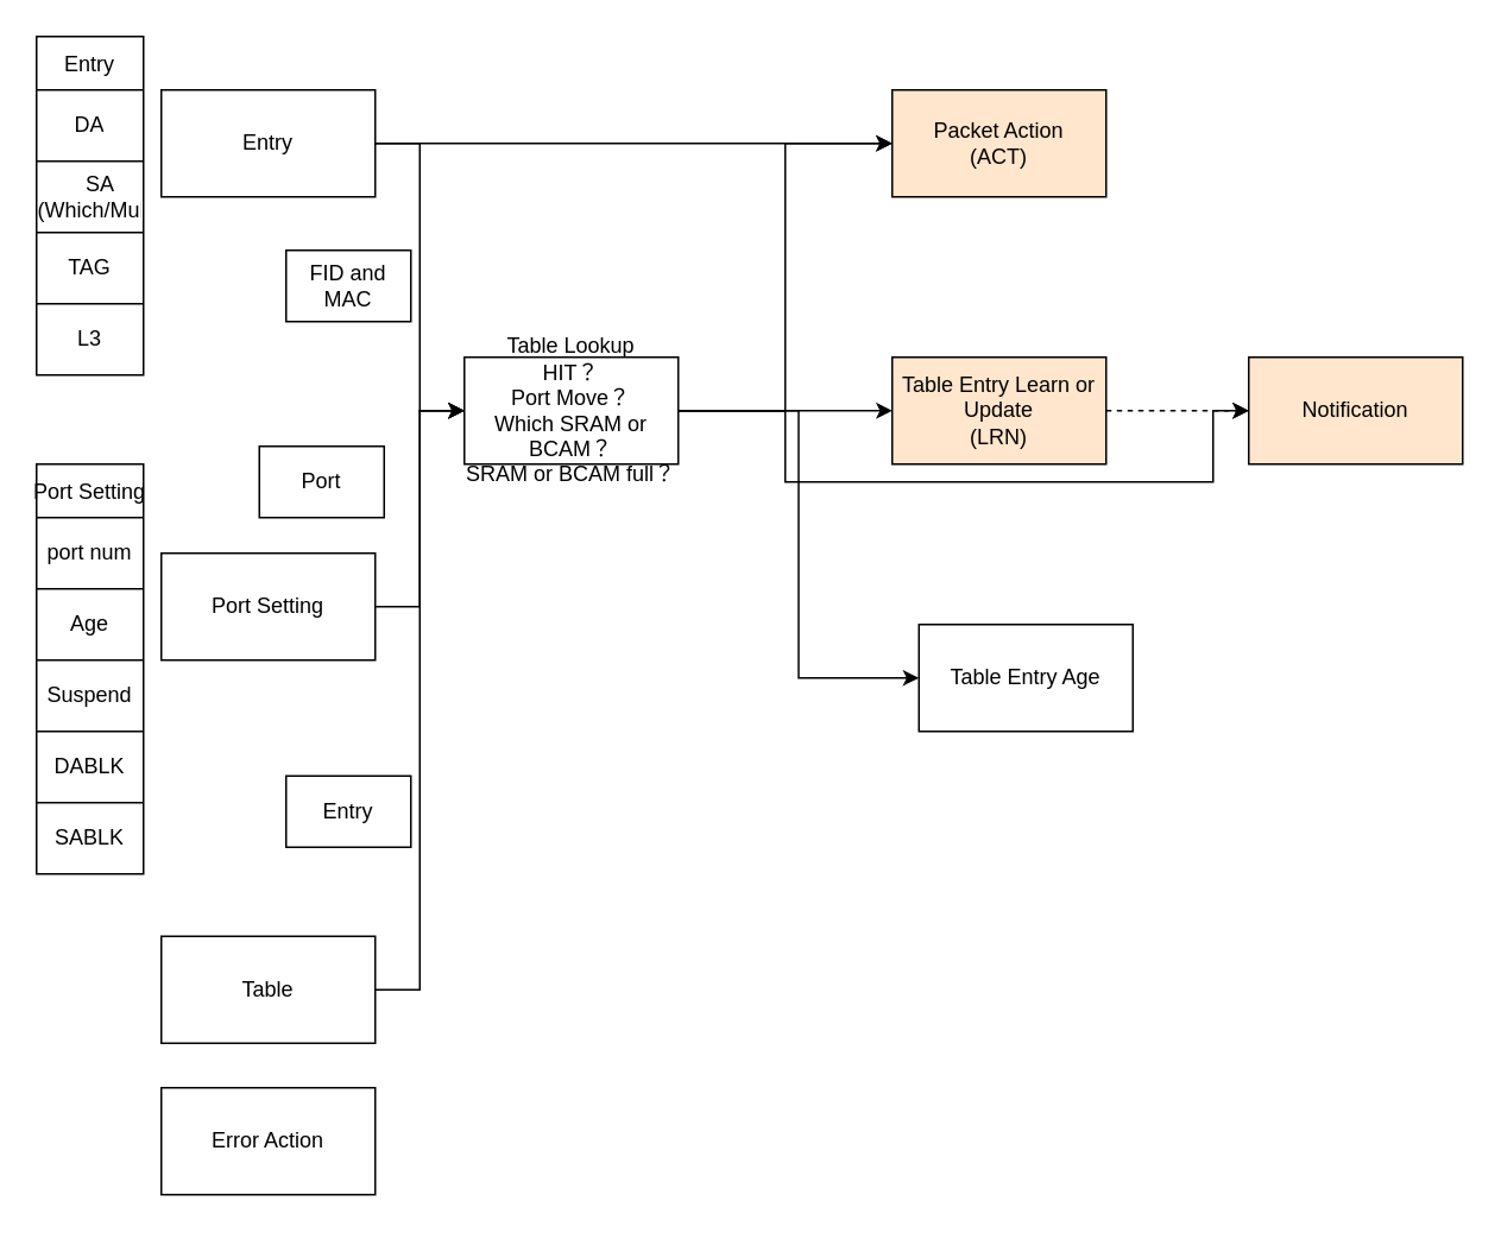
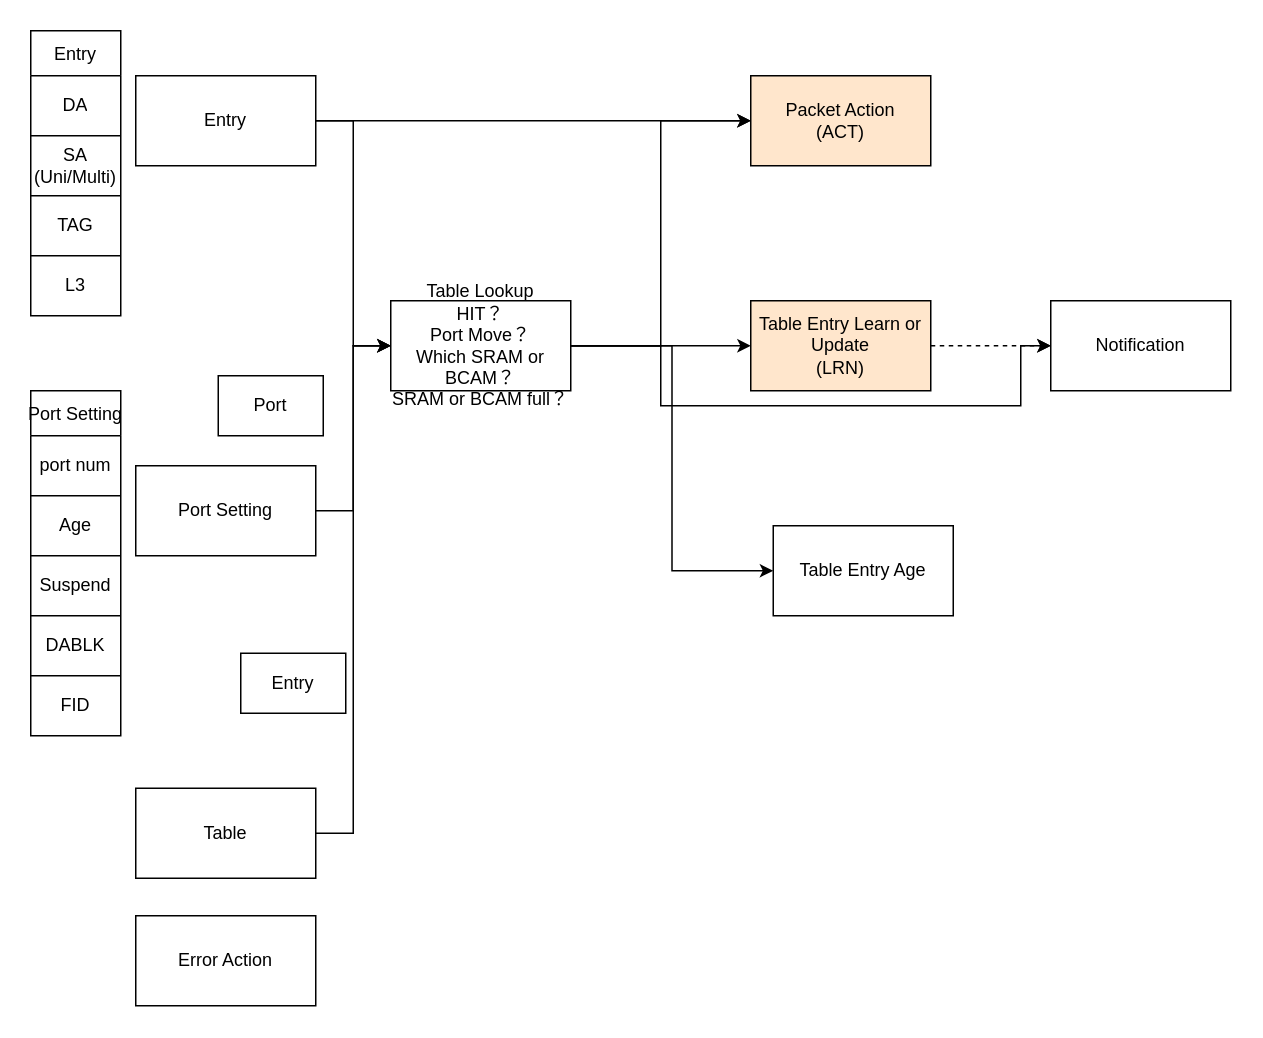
  <mxCell id="0" />
  <mxCell id="1" parent="0" />
  <mxCell id="2" style="edgeStyle=orthogonalEdgeStyle;rounded=0;orthogonalLoop=1;jettySize=auto;html=1;entryX=0;entryY=0.5;entryDx=0;entryDy=0;" edge="1" parent="1" source="4" target="11"><mxGeometry relative="1" as="geometry" /></mxCell>
  <mxCell id="3" style="edgeStyle=orthogonalEdgeStyle;rounded=0;orthogonalLoop=1;jettySize=auto;html=1;entryX=0;entryY=0.5;entryDx=0;entryDy=0;" edge="1" parent="1" source="4" target="12"><mxGeometry relative="1" as="geometry"><mxPoint x="470" y="160" as="targetPoint" /><Array as="points"><mxPoint x="230" y="80" /><mxPoint x="230" y="80" /></Array></mxGeometry></mxCell>
  <mxCell id="4" value="Entry" style="rounded=0;whiteSpace=wrap;html=1;gradientColor=none;" vertex="1" parent="1"><mxGeometry x="90" y="50" width="120" height="60" as="geometry" /></mxCell>
  <mxCell id="5" style="edgeStyle=orthogonalEdgeStyle;rounded=0;orthogonalLoop=1;jettySize=auto;html=1;entryX=0;entryY=0.5;entryDx=0;entryDy=0;" edge="1" parent="1" source="6" target="11"><mxGeometry relative="1" as="geometry" /></mxCell>
  <mxCell id="6" value="Port Setting" style="rounded=0;whiteSpace=wrap;html=1;" vertex="1" parent="1"><mxGeometry x="90" y="310" width="120" height="60" as="geometry" /></mxCell>
  <mxCell id="7" style="edgeStyle=orthogonalEdgeStyle;rounded=0;orthogonalLoop=1;jettySize=auto;html=1;entryX=0;entryY=0.5;entryDx=0;entryDy=0;" edge="1" parent="1" source="11" target="12"><mxGeometry relative="1" as="geometry" /></mxCell>
  <mxCell id="8" style="edgeStyle=orthogonalEdgeStyle;rounded=0;orthogonalLoop=1;jettySize=auto;html=1;entryX=0;entryY=0.5;entryDx=0;entryDy=0;" edge="1" parent="1" source="11" target="14"><mxGeometry relative="1" as="geometry" /></mxCell>
  <mxCell id="9" style="edgeStyle=orthogonalEdgeStyle;rounded=0;orthogonalLoop=1;jettySize=auto;html=1;entryX=0;entryY=0.5;entryDx=0;entryDy=0;" edge="1" parent="1" source="11" target="16"><mxGeometry relative="1" as="geometry"><Array as="points"><mxPoint x="440" y="230" /><mxPoint x="440" y="270" /><mxPoint x="680" y="270" /></Array></mxGeometry></mxCell>
  <mxCell id="10" style="edgeStyle=orthogonalEdgeStyle;rounded=0;orthogonalLoop=1;jettySize=auto;html=1;entryX=0;entryY=0.5;entryDx=0;entryDy=0;" edge="1" parent="1" source="11" target="15"><mxGeometry relative="1" as="geometry" /></mxCell>
  <mxCell id="11" value="Table Lookup&lt;br&gt;HIT？&lt;br&gt;Port Move？&lt;br&gt;Which SRAM or BCAM？&lt;br&gt;SRAM or BCAM full？" style="rounded=0;whiteSpace=wrap;html=1;" vertex="1" parent="1"><mxGeometry x="260" y="200" width="120" height="60" as="geometry" /></mxCell>
  <mxCell id="12" value="Packet Action&lt;br&gt;(ACT)" style="rounded=0;whiteSpace=wrap;html=1;fillColor=#ffe6cc;" vertex="1" parent="1"><mxGeometry x="500" y="50" width="120" height="60" as="geometry" /></mxCell>
  <mxCell id="13" style="edgeStyle=orthogonalEdgeStyle;rounded=0;orthogonalLoop=1;jettySize=auto;html=1;entryX=0;entryY=0.5;entryDx=0;entryDy=0;dashed=1;" edge="1" parent="1" source="14" target="16"><mxGeometry relative="1" as="geometry" /></mxCell>
  <mxCell id="14" value="Table Entry Learn or Update&lt;br&gt;(LRN)" style="rounded=0;whiteSpace=wrap;html=1;fillColor=#ffe6cc;" vertex="1" parent="1"><mxGeometry x="500" y="200" width="120" height="60" as="geometry" /></mxCell>
  <mxCell id="15" value="Table Entry Age" style="rounded=0;whiteSpace=wrap;html=1;" vertex="1" parent="1"><mxGeometry x="515" y="350" width="120" height="60" as="geometry" /></mxCell>
- <mxCell id="16" value="Notification" style="rounded=0;whiteSpace=wrap;html=1;fillColor=#ffe6cc;" vertex="1" parent="1"><mxGeometry x="700" y="200" width="120" height="60" as="geometry" /></mxCell>
+ <mxCell id="16" value="Notification" style="rounded=0;whiteSpace=wrap;html=1;" vertex="1" parent="1"><mxGeometry x="700" y="200" width="120" height="60" as="geometry" /></mxCell>
  <mxCell id="17" value="Entry" style="shape=table;startSize=30;container=1;collapsible=0;childLayout=tableLayout;" vertex="1" parent="1"><mxGeometry x="20" y="20" width="60" height="190" as="geometry" /></mxCell>
  <mxCell id="18" value="" style="shape=tableRow;horizontal=0;startSize=0;swimlaneHead=0;swimlaneBody=0;top=0;left=0;bottom=0;right=0;collapsible=0;dropTarget=0;fillColor=none;points=[[0,0.5],[1,0.5]];portConstraint=eastwest;" vertex="1" parent="17"><mxGeometry y="30" width="60" height="40" as="geometry" /></mxCell>
  <mxCell id="19" value="DA" style="shape=partialRectangle;html=1;whiteSpace=wrap;connectable=0;overflow=hidden;fillColor=none;top=0;left=0;bottom=0;right=0;pointerEvents=1;" vertex="1" parent="18"><mxGeometry width="60" height="40" as="geometry"><mxRectangle width="60" height="40" as="alternateBounds" /></mxGeometry></mxCell>
  <mxCell id="20" value="" style="shape=tableRow;horizontal=0;startSize=0;swimlaneHead=0;swimlaneBody=0;top=0;left=0;bottom=0;right=0;collapsible=0;dropTarget=0;fillColor=none;points=[[0,0.5],[1,0.5]];portConstraint=eastwest;" vertex="1" parent="17"><mxGeometry y="70" width="60" height="40" as="geometry" /></mxCell>
- <mxCell id="21" value="SA&lt;br&gt;(Which/Multi)" style="shape=partialRectangle;html=1;whiteSpace=wrap;connectable=0;overflow=hidden;fillColor=none;top=0;left=0;bottom=0;right=0;pointerEvents=1;" vertex="1" parent="20"><mxGeometry width="60" height="40" as="geometry"><mxRectangle width="60" height="40" as="alternateBounds" /></mxGeometry></mxCell>
+ <mxCell id="21" value="SA&lt;br&gt;(Uni/Multi)" style="shape=partialRectangle;html=1;whiteSpace=wrap;connectable=0;overflow=hidden;fillColor=none;top=0;left=0;bottom=0;right=0;pointerEvents=1;" vertex="1" parent="20"><mxGeometry width="60" height="40" as="geometry"><mxRectangle width="60" height="40" as="alternateBounds" /></mxGeometry></mxCell>
  <mxCell id="22" value="" style="shape=tableRow;horizontal=0;startSize=0;swimlaneHead=0;swimlaneBody=0;top=0;left=0;bottom=0;right=0;collapsible=0;dropTarget=0;fillColor=none;points=[[0,0.5],[1,0.5]];portConstraint=eastwest;" vertex="1" parent="17"><mxGeometry y="110" width="60" height="40" as="geometry" /></mxCell>
  <mxCell id="23" value="TAG" style="shape=partialRectangle;html=1;whiteSpace=wrap;connectable=0;overflow=hidden;fillColor=none;top=0;left=0;bottom=0;right=0;pointerEvents=1;" vertex="1" parent="22"><mxGeometry width="60" height="40" as="geometry"><mxRectangle width="60" height="40" as="alternateBounds" /></mxGeometry></mxCell>
  <mxCell id="24" value="" style="shape=tableRow;horizontal=0;startSize=0;swimlaneHead=0;swimlaneBody=0;top=0;left=0;bottom=0;right=0;collapsible=0;dropTarget=0;fillColor=none;points=[[0,0.5],[1,0.5]];portConstraint=eastwest;" vertex="1" parent="17"><mxGeometry y="150" width="60" height="40" as="geometry" /></mxCell>
  <mxCell id="25" value="L3" style="shape=partialRectangle;html=1;whiteSpace=wrap;connectable=0;overflow=hidden;fillColor=none;top=0;left=0;bottom=0;right=0;pointerEvents=1;" vertex="1" parent="24"><mxGeometry width="60" height="40" as="geometry"><mxRectangle width="60" height="40" as="alternateBounds" /></mxGeometry></mxCell>
  <mxCell id="26" value="Port Setting" style="shape=table;startSize=30;container=1;collapsible=0;childLayout=tableLayout;" vertex="1" parent="1"><mxGeometry x="20" y="260" width="60" height="230" as="geometry" /></mxCell>
  <mxCell id="27" value="" style="shape=tableRow;horizontal=0;startSize=0;swimlaneHead=0;swimlaneBody=0;top=0;left=0;bottom=0;right=0;collapsible=0;dropTarget=0;fillColor=none;points=[[0,0.5],[1,0.5]];portConstraint=eastwest;" vertex="1" parent="26"><mxGeometry y="30" width="60" height="40" as="geometry" /></mxCell>
  <mxCell id="28" value="port num" style="shape=partialRectangle;html=1;whiteSpace=wrap;connectable=0;overflow=hidden;fillColor=none;top=0;left=0;bottom=0;right=0;pointerEvents=1;" vertex="1" parent="27"><mxGeometry width="60" height="40" as="geometry"><mxRectangle width="60" height="40" as="alternateBounds" /></mxGeometry></mxCell>
  <mxCell id="29" value="" style="shape=tableRow;horizontal=0;startSize=0;swimlaneHead=0;swimlaneBody=0;top=0;left=0;bottom=0;right=0;collapsible=0;dropTarget=0;fillColor=none;points=[[0,0.5],[1,0.5]];portConstraint=eastwest;" vertex="1" parent="26"><mxGeometry y="70" width="60" height="40" as="geometry" /></mxCell>
  <mxCell id="30" value="Age" style="shape=partialRectangle;html=1;whiteSpace=wrap;connectable=0;overflow=hidden;fillColor=none;top=0;left=0;bottom=0;right=0;pointerEvents=1;" vertex="1" parent="29"><mxGeometry width="60" height="40" as="geometry"><mxRectangle width="60" height="40" as="alternateBounds" /></mxGeometry></mxCell>
  <mxCell id="31" value="" style="shape=tableRow;horizontal=0;startSize=0;swimlaneHead=0;swimlaneBody=0;top=0;left=0;bottom=0;right=0;collapsible=0;dropTarget=0;fillColor=none;points=[[0,0.5],[1,0.5]];portConstraint=eastwest;" vertex="1" parent="26"><mxGeometry y="110" width="60" height="40" as="geometry" /></mxCell>
  <mxCell id="32" value="Suspend" style="shape=partialRectangle;html=1;whiteSpace=wrap;connectable=0;overflow=hidden;fillColor=none;top=0;left=0;bottom=0;right=0;pointerEvents=1;" vertex="1" parent="31"><mxGeometry width="60" height="40" as="geometry"><mxRectangle width="60" height="40" as="alternateBounds" /></mxGeometry></mxCell>
  <mxCell id="33" value="" style="shape=tableRow;horizontal=0;startSize=0;swimlaneHead=0;swimlaneBody=0;top=0;left=0;bottom=0;right=0;collapsible=0;dropTarget=0;fillColor=none;points=[[0,0.5],[1,0.5]];portConstraint=eastwest;" vertex="1" parent="26"><mxGeometry y="150" width="60" height="40" as="geometry" /></mxCell>
  <mxCell id="34" value="DABLK" style="shape=partialRectangle;html=1;whiteSpace=wrap;connectable=0;overflow=hidden;fillColor=none;top=0;left=0;bottom=0;right=0;pointerEvents=1;" vertex="1" parent="33"><mxGeometry width="60" height="40" as="geometry"><mxRectangle width="60" height="40" as="alternateBounds" /></mxGeometry></mxCell>
  <mxCell id="35" value="" style="shape=tableRow;horizontal=0;startSize=0;swimlaneHead=0;swimlaneBody=0;top=0;left=0;bottom=0;right=0;collapsible=0;dropTarget=0;fillColor=none;points=[[0,0.5],[1,0.5]];portConstraint=eastwest;" vertex="1" parent="26"><mxGeometry y="190" width="60" height="40" as="geometry" /></mxCell>
- <mxCell id="36" value="SABLK" style="shape=partialRectangle;html=1;whiteSpace=wrap;connectable=0;overflow=hidden;fillColor=none;top=0;left=0;bottom=0;right=0;pointerEvents=1;" vertex="1" parent="35"><mxGeometry width="60" height="40" as="geometry"><mxRectangle width="60" height="40" as="alternateBounds" /></mxGeometry></mxCell>
+ <mxCell id="36" value="FID" style="shape=partialRectangle;html=1;whiteSpace=wrap;connectable=0;overflow=hidden;fillColor=none;top=0;left=0;bottom=0;right=0;pointerEvents=1;" vertex="1" parent="35"><mxGeometry width="60" height="40" as="geometry"><mxRectangle width="60" height="40" as="alternateBounds" /></mxGeometry></mxCell>
  <mxCell id="37" value="" style="shape=tableRow;horizontal=0;startSize=0;swimlaneHead=0;swimlaneBody=0;top=0;left=0;bottom=0;right=0;collapsible=0;dropTarget=0;fillColor=none;points=[[0,0.5],[1,0.5]];portConstraint=eastwest;" vertex="1" parent="1"><mxGeometry x="20" y="435" width="60" height="40" as="geometry" /></mxCell>
- <mxCell id="38" value="FID and MAC" style="rounded=0;whiteSpace=wrap;html=1;gradientColor=none;" vertex="1" parent="1"><mxGeometry x="160" y="140" width="70" height="40" as="geometry" /></mxCell>
  <mxCell id="39" value="Port" style="rounded=0;whiteSpace=wrap;html=1;gradientColor=none;" vertex="1" parent="1"><mxGeometry x="145" y="250" width="70" height="40" as="geometry" /></mxCell>
  <mxCell id="40" style="edgeStyle=orthogonalEdgeStyle;rounded=0;orthogonalLoop=1;jettySize=auto;html=1;entryX=0;entryY=0.5;entryDx=0;entryDy=0;" edge="1" parent="1" source="41" target="11"><mxGeometry relative="1" as="geometry" /></mxCell>
  <mxCell id="41" value="Table" style="rounded=0;whiteSpace=wrap;html=1;gradientColor=none;" vertex="1" parent="1"><mxGeometry x="90" y="525" width="120" height="60" as="geometry" /></mxCell>
  <mxCell id="42" value="Entry" style="rounded=0;whiteSpace=wrap;html=1;gradientColor=none;" vertex="1" parent="1"><mxGeometry x="160" y="435" width="70" height="40" as="geometry" /></mxCell>
  <mxCell id="43" value="Error Action" style="rounded=0;whiteSpace=wrap;html=1;gradientColor=none;" vertex="1" parent="1"><mxGeometry x="90" y="610" width="120" height="60" as="geometry" /></mxCell>
